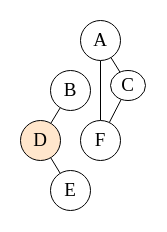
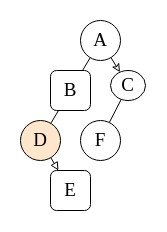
  <mxCell id="0" />
  <mxCell id="1" parent="0" />
- <mxCell id="2" style="edgeStyle=none;html=1;endArrow=none;endFill=0;" edge="1" parent="1" source="4" target="11"><mxGeometry relative="1" as="geometry" /></mxCell>
- <mxCell id="3" style="edgeStyle=none;html=1;endArrow=none;endFill=0;" edge="1" parent="1" source="4" target="10"><mxGeometry relative="1" as="geometry" /></mxCell>
+ <mxCell id="2" style="edgeStyle=none;html=1;endArrow=none;endFill=0;" edge="1" parent="1" source="4" target="6"><mxGeometry relative="1" as="geometry" /></mxCell>
+ <mxCell id="3" style="edgeStyle=none;html=1;endArrow=classic;endFill=0;" edge="1" parent="1" source="4" target="10"><mxGeometry relative="1" as="geometry" /></mxCell>
  <mxCell id="4" value="A" style="ellipse;whiteSpace=wrap;html=1;fontFamily=Times New Roman;fontSize=19;" parent="1" vertex="1"><mxGeometry x="80" y="20" width="40" height="40" as="geometry" /></mxCell>
  <mxCell id="5" style="edgeStyle=none;html=1;endArrow=none;endFill=0;" edge="1" parent="1" source="6" target="8"><mxGeometry relative="1" as="geometry" /></mxCell>
- <mxCell id="6" value="B" style="ellipse;whiteSpace=wrap;html=1;fontFamily=Times New Roman;fontSize=19;" parent="1" vertex="1"><mxGeometry x="50" y="70" width="40" height="40" as="geometry" /></mxCell>
- <mxCell id="7" style="edgeStyle=none;html=1;endArrow=none;endFill=0;" edge="1" parent="1" source="8" target="12"><mxGeometry relative="1" as="geometry" /></mxCell>
+ <mxCell id="6" value="B" style="whiteSpace=wrap;html=1;fontFamily=Times New Roman;fontSize=19;rounded=1;" parent="1" vertex="1"><mxGeometry x="50" y="70" width="40" height="40" as="geometry" /></mxCell>
+ <mxCell id="7" style="edgeStyle=none;html=1;endArrow=block;endFill=0;" edge="1" parent="1" source="8" target="12"><mxGeometry relative="1" as="geometry" /></mxCell>
  <mxCell id="8" value="D" style="ellipse;whiteSpace=wrap;html=1;fontFamily=Times New Roman;fontSize=19;fillColor=#ffe6cc;" parent="1" vertex="1"><mxGeometry x="20" y="120" width="40" height="40" as="geometry" /></mxCell>
  <mxCell id="9" style="edgeStyle=none;html=1;endArrow=none;endFill=0;" edge="1" parent="1" source="10" target="11"><mxGeometry relative="1" as="geometry" /></mxCell>
  <mxCell id="10" value="C" style="ellipse;whiteSpace=wrap;html=1;fontFamily=Times New Roman;fontSize=19;" parent="1" vertex="1"><mxGeometry x="110" y="70" width="35" height="30" as="geometry" /></mxCell>
  <mxCell id="11" value="F" style="ellipse;whiteSpace=wrap;html=1;fontFamily=Times New Roman;fontSize=19;" parent="1" vertex="1"><mxGeometry x="80" y="120" width="40" height="40" as="geometry" /></mxCell>
- <mxCell id="12" value="E" style="ellipse;whiteSpace=wrap;html=1;fontFamily=Times New Roman;fontSize=19;" parent="1" vertex="1"><mxGeometry x="50" y="170" width="40" height="40" as="geometry" /></mxCell>
+ <mxCell id="12" value="E" style="whiteSpace=wrap;html=1;fontFamily=Times New Roman;fontSize=19;rounded=1;" parent="1" vertex="1"><mxGeometry x="50" y="170" width="40" height="40" as="geometry" /></mxCell>
